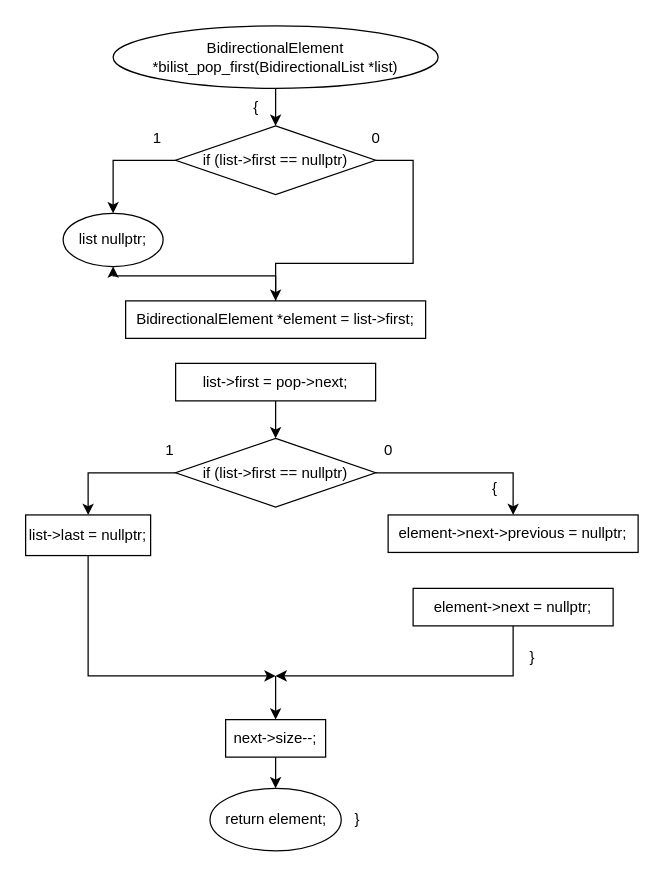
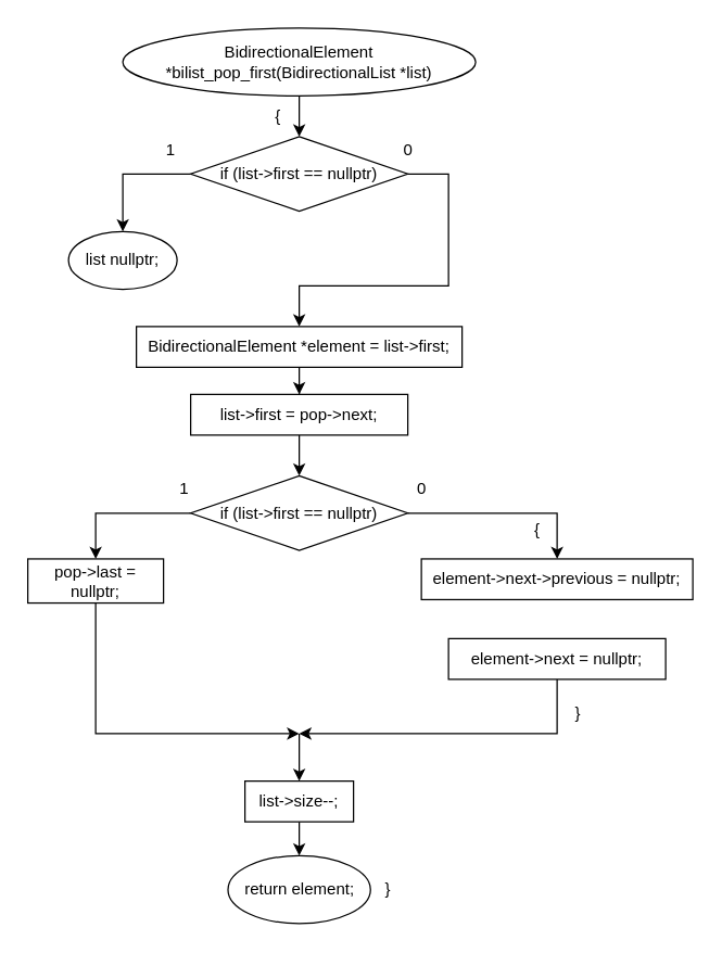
  <mxCell id="0" />
  <mxCell id="1" parent="0" />
  <mxCell id="2" value="" style="edgeStyle=orthogonalEdgeStyle;rounded=0;orthogonalLoop=1;jettySize=auto;html=1;" edge="1" parent="1" source="3" target="6"><mxGeometry relative="1" as="geometry" /></mxCell>
  <mxCell id="3" value="BidirectionalElement *bilist_pop_first(BidirectionalList *list)" style="ellipse;whiteSpace=wrap;html=1;" vertex="1" parent="1"><mxGeometry x="90" y="20" width="260" height="50" as="geometry" /></mxCell>
  <mxCell id="4" value="" style="edgeStyle=orthogonalEdgeStyle;rounded=0;orthogonalLoop=1;jettySize=auto;html=1;" edge="1" parent="1" source="6" target="8"><mxGeometry relative="1" as="geometry" /></mxCell>
  <mxCell id="5" style="edgeStyle=orthogonalEdgeStyle;rounded=0;orthogonalLoop=1;jettySize=auto;html=1;entryX=0.5;entryY=0;entryDx=0;entryDy=0;" edge="1" parent="1" source="6" target="11"><mxGeometry relative="1" as="geometry"><Array as="points"><mxPoint x="330" y="128" /><mxPoint x="330" y="210" /><mxPoint x="220" y="210" /></Array></mxGeometry></mxCell>
  <mxCell id="6" value="if (list-&amp;gt;first == nullptr)" style="rhombus;whiteSpace=wrap;html=1;" vertex="1" parent="1"><mxGeometry x="140" y="100" width="160" height="55" as="geometry" /></mxCell>
  <mxCell id="7" value="{" style="text;html=1;align=center;verticalAlign=middle;resizable=0;points=[];autosize=1;strokeColor=none;fillColor=none;" vertex="1" parent="1"><mxGeometry x="189" y="70" width="30" height="30" as="geometry" /></mxCell>
  <mxCell id="8" value="list nullptr;" style="ellipse;whiteSpace=wrap;html=1;" vertex="1" parent="1"><mxGeometry x="50" y="170" width="80" height="42.5" as="geometry" /></mxCell>
  <mxCell id="9" value="1" style="text;html=1;align=center;verticalAlign=middle;resizable=0;points=[];autosize=1;strokeColor=none;fillColor=none;" vertex="1" parent="1"><mxGeometry x="110" y="95" width="30" height="30" as="geometry" /></mxCell>
- <mxCell id="10" value="" style="edgeStyle=orthogonalEdgeStyle;rounded=0;orthogonalLoop=1;jettySize=auto;html=1;" edge="1" parent="1" source="11" target="8"><mxGeometry relative="1" as="geometry" /></mxCell>
+ <mxCell id="10" value="" style="edgeStyle=orthogonalEdgeStyle;rounded=0;orthogonalLoop=1;jettySize=auto;html=1;" edge="1" parent="1" source="11" target="14"><mxGeometry relative="1" as="geometry" /></mxCell>
  <mxCell id="11" value="BidirectionalElement *element = list-&amp;gt;first;" style="whiteSpace=wrap;html=1;" vertex="1" parent="1"><mxGeometry x="100" y="240" width="240" height="30" as="geometry" /></mxCell>
  <mxCell id="12" value="0" style="text;html=1;align=center;verticalAlign=middle;resizable=0;points=[];autosize=1;strokeColor=none;fillColor=none;" vertex="1" parent="1"><mxGeometry x="285" y="95" width="30" height="30" as="geometry" /></mxCell>
  <mxCell id="13" value="" style="edgeStyle=orthogonalEdgeStyle;rounded=0;orthogonalLoop=1;jettySize=auto;html=1;" edge="1" parent="1" source="14" target="17"><mxGeometry relative="1" as="geometry" /></mxCell>
  <mxCell id="14" value="list-&amp;gt;first = pop-&amp;gt;next;" style="whiteSpace=wrap;html=1;" vertex="1" parent="1"><mxGeometry x="140" y="290" width="160" height="30" as="geometry" /></mxCell>
  <mxCell id="15" value="" style="edgeStyle=orthogonalEdgeStyle;rounded=0;orthogonalLoop=1;jettySize=auto;html=1;" edge="1" parent="1" source="17" target="19"><mxGeometry relative="1" as="geometry" /></mxCell>
  <mxCell id="16" value="" style="edgeStyle=orthogonalEdgeStyle;rounded=0;orthogonalLoop=1;jettySize=auto;html=1;" edge="1" parent="1" source="17" target="20"><mxGeometry relative="1" as="geometry" /></mxCell>
  <mxCell id="17" value="if (list-&amp;gt;first == nullptr)" style="rhombus;whiteSpace=wrap;html=1;" vertex="1" parent="1"><mxGeometry x="140" y="350" width="160" height="55" as="geometry" /></mxCell>
  <mxCell id="18" style="edgeStyle=orthogonalEdgeStyle;rounded=0;orthogonalLoop=1;jettySize=auto;html=1;" edge="1" parent="1" source="19"><mxGeometry relative="1" as="geometry"><mxPoint x="220" y="540" as="targetPoint" /><Array as="points"><mxPoint x="70" y="540" /></Array></mxGeometry></mxCell>
- <mxCell id="19" value="list-&amp;gt;last = nullptr;" style="whiteSpace=wrap;html=1;" vertex="1" parent="1"><mxGeometry x="20" y="411.25" width="100" height="32.5" as="geometry" /></mxCell>
+ <mxCell id="19" value="pop-&amp;gt;last = nullptr;" style="whiteSpace=wrap;html=1;" vertex="1" parent="1"><mxGeometry x="20" y="411.25" width="100" height="32.5" as="geometry" /></mxCell>
  <mxCell id="20" value="element-&amp;gt;next-&amp;gt;previous = nullptr;" style="whiteSpace=wrap;html=1;" vertex="1" parent="1"><mxGeometry x="310" y="411.25" width="200" height="30" as="geometry" /></mxCell>
  <mxCell id="21" style="edgeStyle=orthogonalEdgeStyle;rounded=0;orthogonalLoop=1;jettySize=auto;html=1;" edge="1" parent="1" source="22"><mxGeometry relative="1" as="geometry"><mxPoint x="220" y="540" as="targetPoint" /><Array as="points"><mxPoint x="410" y="540" /></Array></mxGeometry></mxCell>
  <mxCell id="22" value="element-&amp;gt;next = nullptr;" style="whiteSpace=wrap;html=1;" vertex="1" parent="1"><mxGeometry x="330" y="470" width="160" height="30" as="geometry" /></mxCell>
  <mxCell id="23" value="" style="edgeStyle=orthogonalEdgeStyle;rounded=0;orthogonalLoop=1;jettySize=auto;html=1;" edge="1" parent="1" source="24" target="26"><mxGeometry relative="1" as="geometry" /></mxCell>
- <mxCell id="24" value="next-&amp;gt;size--;" style="whiteSpace=wrap;html=1;" vertex="1" parent="1"><mxGeometry x="180" y="575" width="80" height="30" as="geometry" /></mxCell>
+ <mxCell id="24" value="list-&amp;gt;size--;" style="whiteSpace=wrap;html=1;" vertex="1" parent="1"><mxGeometry x="180" y="575" width="80" height="30" as="geometry" /></mxCell>
  <mxCell id="25" value="" style="endArrow=classic;html=1;rounded=0;" edge="1" parent="1" target="24"><mxGeometry width="50" height="50" relative="1" as="geometry"><mxPoint x="220" y="540" as="sourcePoint" /><mxPoint x="230" y="380" as="targetPoint" /></mxGeometry></mxCell>
  <mxCell id="26" value="return element;" style="ellipse;whiteSpace=wrap;html=1;" vertex="1" parent="1"><mxGeometry x="167.5" y="630" width="105" height="50" as="geometry" /></mxCell>
  <mxCell id="27" value="}" style="text;html=1;align=center;verticalAlign=middle;resizable=0;points=[];autosize=1;strokeColor=none;fillColor=none;" vertex="1" parent="1"><mxGeometry x="270" y="640" width="30" height="30" as="geometry" /></mxCell>
  <mxCell id="28" value="{" style="text;html=1;align=center;verticalAlign=middle;resizable=0;points=[];autosize=1;strokeColor=none;fillColor=none;" vertex="1" parent="1"><mxGeometry x="380" y="375" width="30" height="30" as="geometry" /></mxCell>
  <mxCell id="29" value="}" style="text;html=1;align=center;verticalAlign=middle;resizable=0;points=[];autosize=1;strokeColor=none;fillColor=none;" vertex="1" parent="1"><mxGeometry x="410" y="510" width="30" height="30" as="geometry" /></mxCell>
  <mxCell id="30" value="0" style="text;html=1;align=center;verticalAlign=middle;resizable=0;points=[];autosize=1;strokeColor=none;fillColor=none;" vertex="1" parent="1"><mxGeometry x="295" y="345" width="30" height="30" as="geometry" /></mxCell>
  <mxCell id="31" value="1" style="text;html=1;align=center;verticalAlign=middle;resizable=0;points=[];autosize=1;strokeColor=none;fillColor=none;" vertex="1" parent="1"><mxGeometry x="120" y="345" width="30" height="30" as="geometry" /></mxCell>
